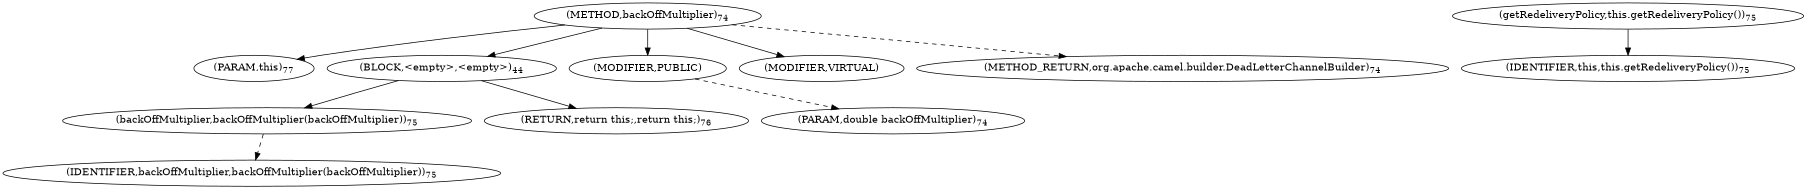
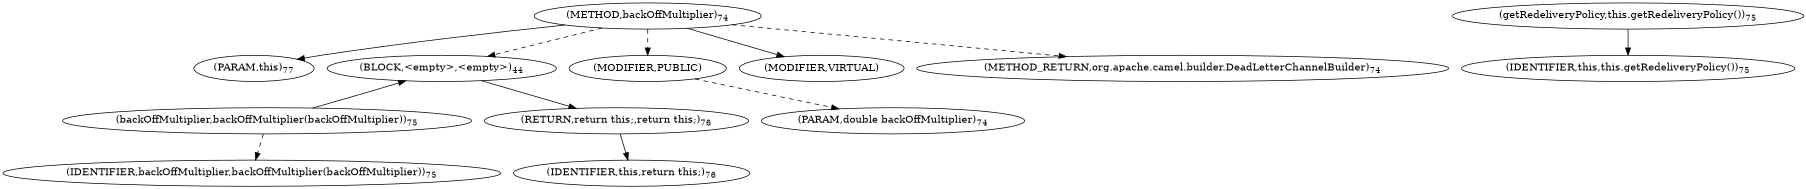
  digraph {
    edge [style=solid]
    n1 [label=<(METHOD,backOffMultiplier)<SUB>74</SUB>>]
    n2 [label=<(PARAM,this)<SUB>77</SUB>>]
    n3 [label=<(BLOCK,&lt;empty&gt;,&lt;empty&gt;)<SUB>44</SUB>>]
    n4 [label=<(MODIFIER,PUBLIC)>]
    n5 [label=<(MODIFIER,VIRTUAL)>]
    n6 [label=<(METHOD_RETURN,org.apache.camel.builder.DeadLetterChannelBuilder)<SUB>74</SUB>>]
    n7 [label=<(PARAM,double backOffMultiplier)<SUB>74</SUB>>]
    n8 [label=<(backOffMultiplier,backOffMultiplier(backOffMultiplier))<SUB>75</SUB>>]
    n9 [label=<(RETURN,return this;,return this;)<SUB>76</SUB>>]
    n10 [label=<(IDENTIFIER,backOffMultiplier,backOffMultiplier(backOffMultiplier))<SUB>75</SUB>>]
+   n11 [label=<(IDENTIFIER,this,return this;)<SUB>76</SUB>>]
    n12 [label=<(getRedeliveryPolicy,this.getRedeliveryPolicy())<SUB>75</SUB>>]
    n13 [label=<(IDENTIFIER,this,this.getRedeliveryPolicy())<SUB>75</SUB>>]
    n1 -> n2
-   n1 -> n3
-   n1 -> n4
+   n1 -> n3 [style=dashed]
+   n1 -> n4 [style=dashed]
    n1 -> n5
    n1 -> n6 [style=dashed]
-   n3 -> n8
+   n8 -> n3
    n3 -> n9
    n4 -> n7 [style=dashed]
    n8 -> n10 [style=dashed]
+   n9 -> n11
    n12 -> n13
  }
